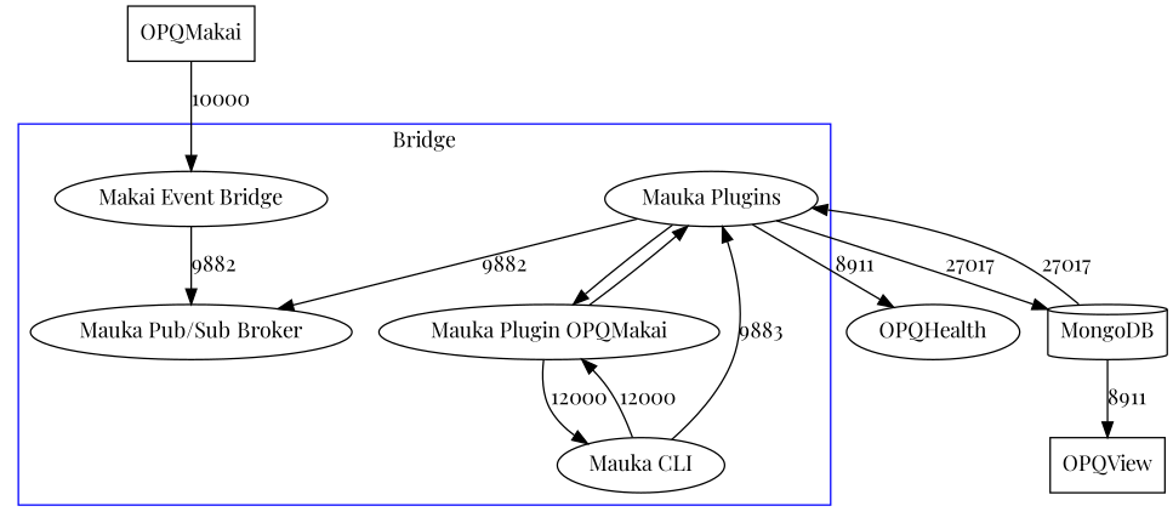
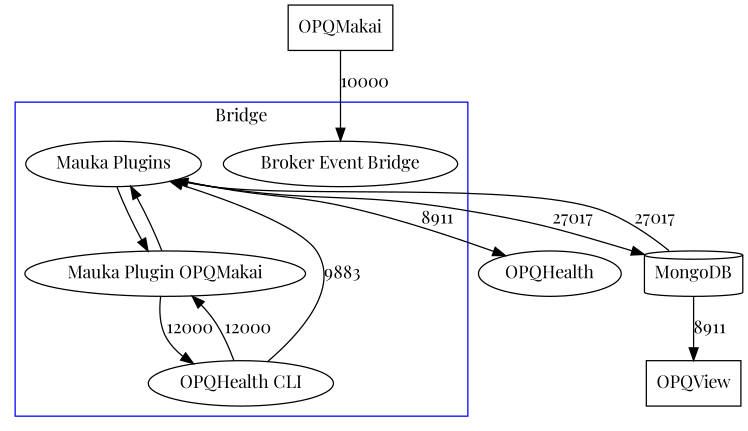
  digraph {
    fontname="Playfair Display"
    node [fontname="Playfair Display"]
    edge [fontname="Playfair Display"]
-   n1 [label="Makai Event Bridge"]
-   n2 [label="Mauka Pub/Sub Broker"]
+   n1 [label="Broker Event Bridge"]
    n3 [label="Mauka Plugins"]
    n4 [label="Mauka Plugin OPQMakai"]
-   n5 [label="Mauka CLI"]
+   n5 [label="OPQHealth CLI"]
    OPQHealth [shape=ellipse]
    MongoDB [shape=cylinder]
    OPQMakai [shape=box]
    OPQView [shape=box]
    subgraph cluster_1 {
      color=blue
      label=Bridge
      n1
-     n2
      n3
      n4
      n5
    }
-   n1 -> n2 [label=9882]
-   n3 -> n2 [label=9882]
    n3 -> n4
    n3 -> OPQHealth [label=8911]
    n3 -> MongoDB [label=27017]
    n4 -> n3
    n4 -> n5 [label=12000]
    n5 -> n3 [label=9883]
    n5 -> n4 [label=12000]
    MongoDB -> n3 [label=27017]
    MongoDB -> OPQView [label=8911]
    OPQMakai -> n1 [label=10000]
  }
